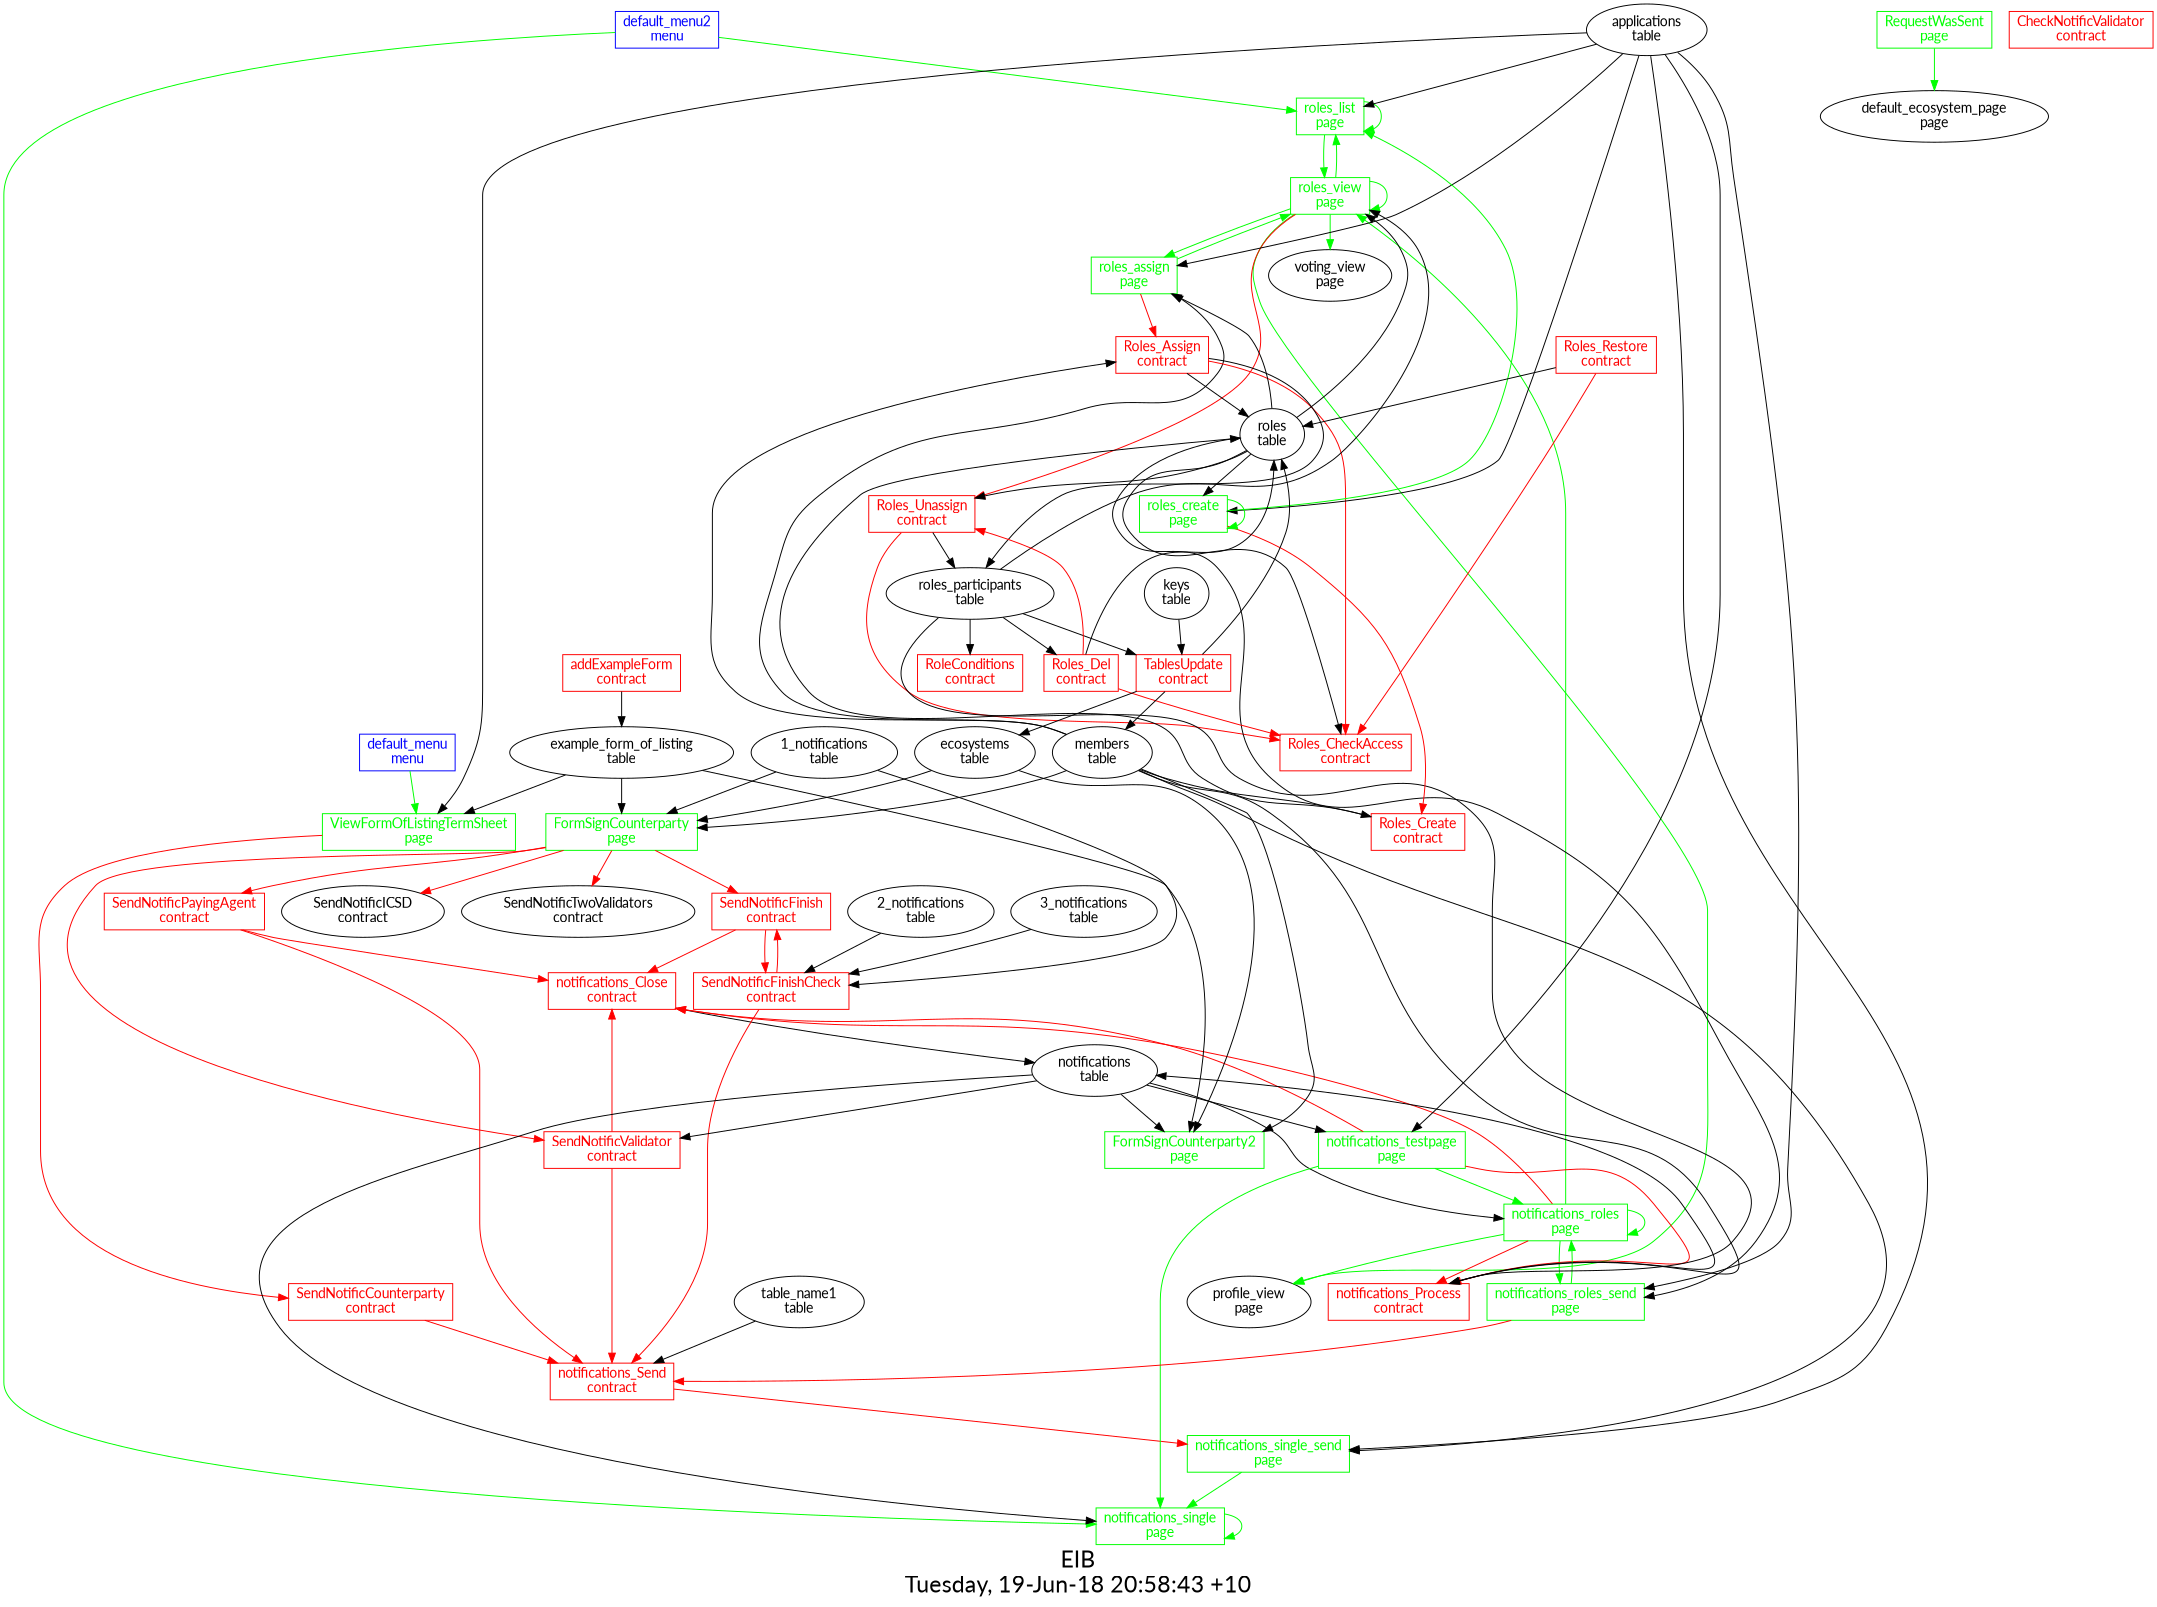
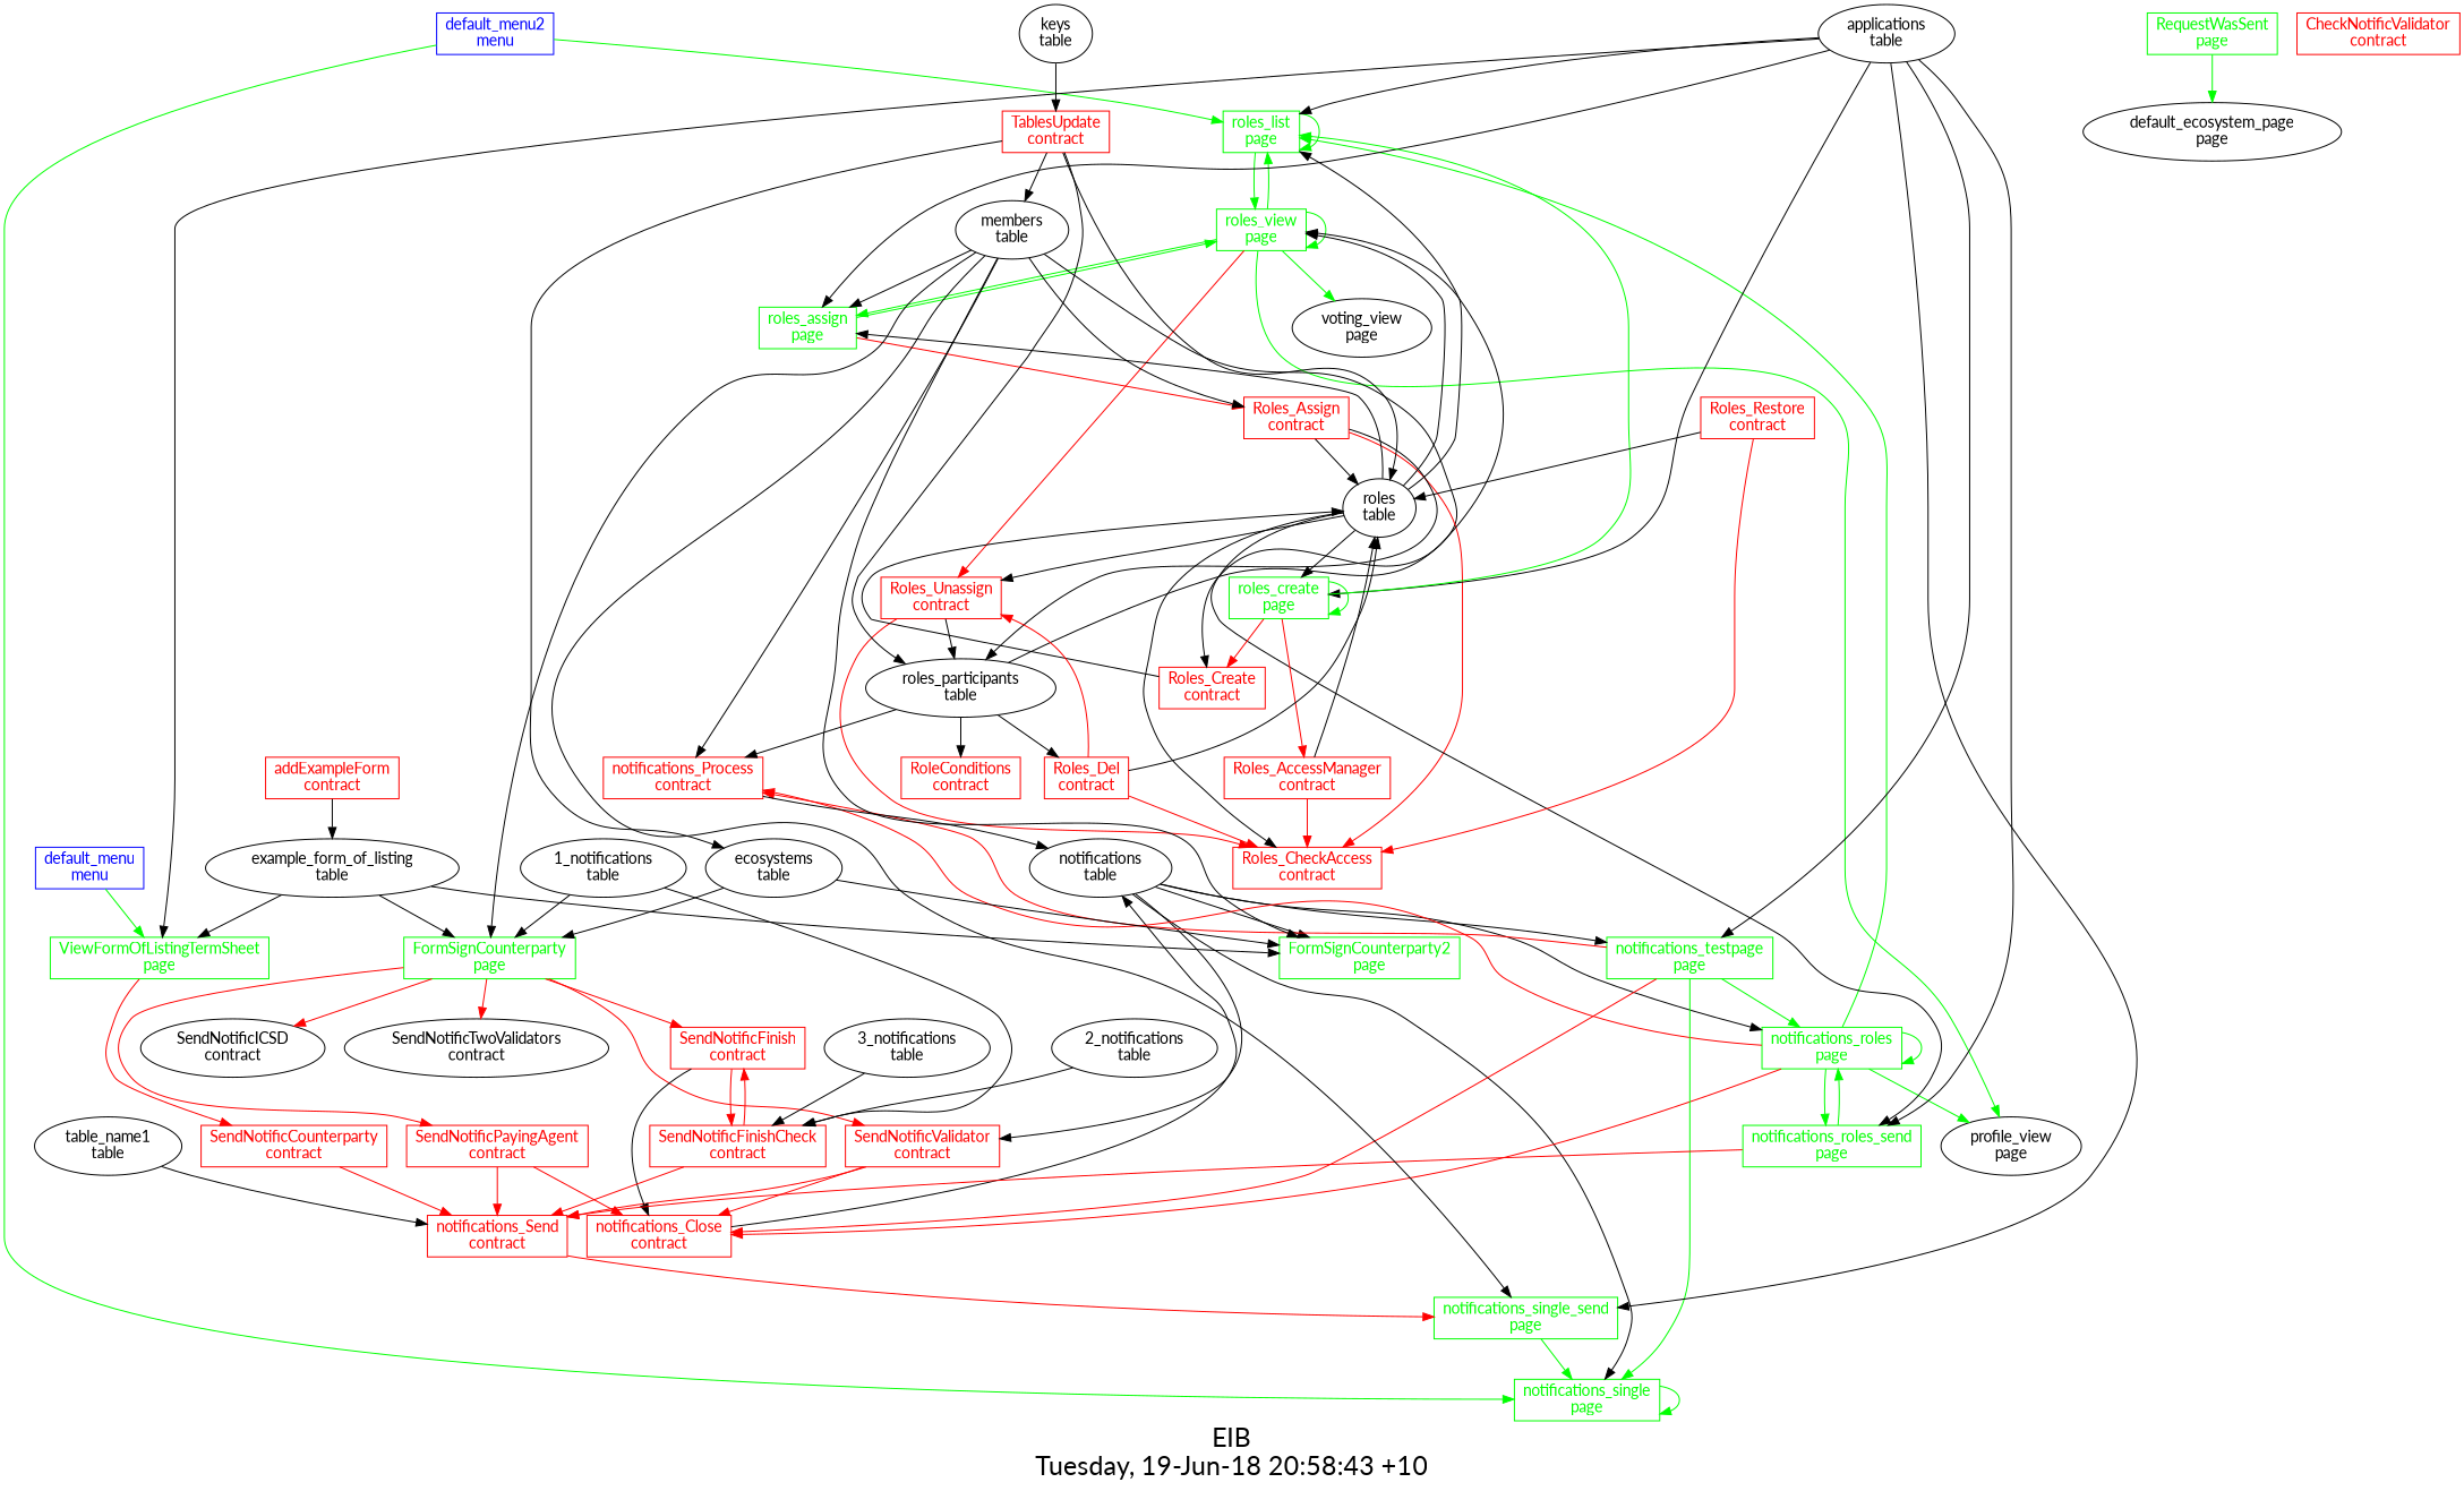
  digraph {
    fontname=Lato
    fontsize=24
    label="EIB\nTuesday, 19-Jun-18 20:58:43 +10"
    nojustify=true
    ordering=out
    rankdir=TB
    node [color=red fontcolor=red fontname=Lato group=contracts shape=record]
    edge [fontname=Lato]
    "default_menu\nmenu" [color=blue fontcolor=blue group=menus]
    "ViewFormOfListingTermSheet\npage" [color=green fontcolor=green group=pages]
    "SendNotificCounterparty\ncontract"
    "notifications_Send\ncontract"
    "default_menu2\nmenu" [color=blue fontcolor=blue group=menus]
    "notifications_single\npage" [color=green fontcolor=green group=pages]
    "roles_list\npage" [color=green fontcolor=green group=pages]
    "roles_view\npage" [color=green fontcolor=green group=pages]
    "roles_assign\npage" [color=green fontcolor=green group=pages]
    "profile_view\npage" [color="" fontcolor="" group="" shape=""]
    "Roles_Unassign\ncontract"
    "voting_view\npage" [color="" fontcolor="" group="" shape=""]
    "FormSignCounterparty\npage" [color=green fontcolor=green group=pages]
    "SendNotificPayingAgent\ncontract"
    "SendNotificICSD\ncontract" [color="" fontcolor="" group="" shape=""]
    "SendNotificTwoValidators\ncontract" [color="" fontcolor="" group="" shape=""]
    "SendNotificValidator\ncontract"
    "SendNotificFinish\ncontract"
    "notifications_Close\ncontract"
    "SendNotificFinishCheck\ncontract"
    "notifications\ntable" [color="" fontcolor="" group="" shape=""]
    "notifications_single_send\npage" [color=green fontcolor=green group=pages]
    "FormSignCounterparty2\npage" [color=green fontcolor=green group=pages]
    "notifications_roles\npage" [color=green fontcolor=green group=pages]
    "notifications_testpage\npage" [color=green fontcolor=green group=pages]
    "notifications_Process\ncontract"
    "notifications_roles_send\npage" [color=green fontcolor=green group=pages]
    "example_form_of_listing\ntable" [group=tables color="" fontcolor="" shape=""]
    "ecosystems\ntable" [color="" fontcolor="" group="" shape=""]
    "members\ntable" [color="" fontcolor="" group="" shape=""]
    "Roles_Assign\ncontract"
    "Roles_Create\ncontract"
    "roles\ntable" [color="" fontcolor="" group="" shape=""]
    "Roles_CheckAccess\ncontract"
    "roles_participants\ntable" [color="" fontcolor="" group="" shape=""]
    "RequestWasSent\npage" [color=green fontcolor=green group=pages]
    "default_ecosystem_page\npage" [color="" fontcolor="" group="" shape=""]
    "applications\ntable" [color="" fontcolor="" group="" shape=""]
    "roles_create\npage" [color=green fontcolor=green group=pages]
+   "Roles_AccessManager\ncontract"
    "RoleConditions\ncontract"
    "Roles_Del\ncontract"
    "CheckNotificValidator\ncontract"
    "Roles_Restore\ncontract"
    "1_notifications\ntable" [color="" fontcolor="" group="" shape=""]
    "2_notifications\ntable" [color="" fontcolor="" group="" shape=""]
    "3_notifications\ntable" [color="" fontcolor="" group="" shape=""]
    "TablesUpdate\ncontract"
    "keys\ntable" [color="" fontcolor="" group="" shape=""]
    "addExampleForm\ncontract"
    "table_name1\ntable" [color="" fontcolor="" group="" shape=""]
    "default_menu\nmenu" -> "ViewFormOfListingTermSheet\npage" [color=green]
    "ViewFormOfListingTermSheet\npage" -> "SendNotificCounterparty\ncontract" [color=red]
    "SendNotificCounterparty\ncontract" -> "notifications_Send\ncontract" [color=red]
    "notifications_Send\ncontract" -> "notifications_single_send\npage" [color=red]
    "default_menu2\nmenu" -> "notifications_single\npage" [color=green]
    "default_menu2\nmenu" -> "roles_list\npage" [color=green]
    "notifications_single\npage" -> "notifications_single\npage" [color=green]
    "roles_list\npage" -> "roles_list\npage" [color=green]
    "roles_list\npage" -> "roles_view\npage" [color=green]
    "roles_view\npage" -> "roles_list\npage" [color=green]
    "roles_view\npage" -> "roles_view\npage" [color=green]
    "roles_view\npage" -> "roles_assign\npage" [color=green]
    "roles_view\npage" -> "profile_view\npage" [color=green]
    "roles_view\npage" -> "Roles_Unassign\ncontract" [color=red]
    "roles_view\npage" -> "voting_view\npage" [color=green]
    "roles_assign\npage" -> "roles_view\npage" [color=green]
    "roles_assign\npage" -> "Roles_Assign\ncontract" [color=red]
    "Roles_Unassign\ncontract" -> "Roles_CheckAccess\ncontract" [color=red]
    "Roles_Unassign\ncontract" -> "roles_participants\ntable"
    "FormSignCounterparty\npage" -> "SendNotificPayingAgent\ncontract" [color=red]
    "FormSignCounterparty\npage" -> "SendNotificICSD\ncontract" [color=red]
    "FormSignCounterparty\npage" -> "SendNotificTwoValidators\ncontract" [color=red]
    "FormSignCounterparty\npage" -> "SendNotificValidator\ncontract" [color=red]
    "FormSignCounterparty\npage" -> "SendNotificFinish\ncontract" [color=red]
    "SendNotificPayingAgent\ncontract" -> "notifications_Send\ncontract" [color=red]
    "SendNotificPayingAgent\ncontract" -> "notifications_Close\ncontract" [color=red]
    "SendNotificValidator\ncontract" -> "notifications_Send\ncontract" [color=red]
    "SendNotificValidator\ncontract" -> "notifications_Close\ncontract" [color=red]
-   "SendNotificFinish\ncontract" -> "notifications_Close\ncontract" [color=red]
+   "SendNotificFinish\ncontract" -> "notifications_Close\ncontract" [color=black]
    "SendNotificFinish\ncontract" -> "SendNotificFinishCheck\ncontract" [color=red]
    "notifications_Close\ncontract" -> "notifications\ntable"
    "SendNotificFinishCheck\ncontract" -> "notifications_Send\ncontract" [color=red]
    "SendNotificFinishCheck\ncontract" -> "SendNotificFinish\ncontract" [color=red]
    "notifications\ntable" -> "notifications_single\npage"
    "notifications\ntable" -> "SendNotificValidator\ncontract"
    "notifications\ntable" -> "FormSignCounterparty2\npage"
    "notifications\ntable" -> "notifications_roles\npage"
    "notifications\ntable" -> "notifications_testpage\npage"
    "notifications_single_send\npage" -> "notifications_single\npage" [color=green]
-   "notifications_roles\npage" -> "roles_view\npage" [color=green]
+   "notifications_roles\npage" -> "roles_list\npage" [color=green]
    "notifications_roles\npage" -> "profile_view\npage" [color=green]
    "notifications_roles\npage" -> "notifications_Close\ncontract" [color=red]
    "notifications_roles\npage" -> "notifications_roles\npage" [color=green]
    "notifications_roles\npage" -> "notifications_Process\ncontract" [color=red]
    "notifications_roles\npage" -> "notifications_roles_send\npage" [color=green]
    "notifications_testpage\npage" -> "notifications_single\npage" [color=green]
    "notifications_testpage\npage" -> "notifications_Close\ncontract" [color=red]
    "notifications_testpage\npage" -> "notifications_roles\npage" [color=green]
    "notifications_testpage\npage" -> "notifications_Process\ncontract" [color=red]
    "notifications_Process\ncontract" -> "notifications\ntable"
    "notifications_roles_send\npage" -> "notifications_Send\ncontract" [color=red]
    "notifications_roles_send\npage" -> "notifications_roles\npage" [color=green]
    "example_form_of_listing\ntable" -> "ViewFormOfListingTermSheet\npage"
    "example_form_of_listing\ntable" -> "FormSignCounterparty\npage"
    "example_form_of_listing\ntable" -> "FormSignCounterparty2\npage"
    "ecosystems\ntable" -> "FormSignCounterparty\npage"
    "ecosystems\ntable" -> "FormSignCounterparty2\npage"
    "members\ntable" -> "roles_assign\npage"
    "members\ntable" -> "FormSignCounterparty\npage"
    "members\ntable" -> "notifications_single_send\npage"
    "members\ntable" -> "FormSignCounterparty2\npage"
    "members\ntable" -> "notifications_Process\ncontract"
    "members\ntable" -> "Roles_Assign\ncontract"
    "members\ntable" -> "Roles_Create\ncontract"
    "Roles_Assign\ncontract" -> "roles\ntable"
    "Roles_Assign\ncontract" -> "Roles_CheckAccess\ncontract" [color=red]
    "Roles_Assign\ncontract" -> "roles_participants\ntable"
    "Roles_Create\ncontract" -> "roles\ntable"
+   "roles\ntable" -> "roles_list\npage"
    "roles\ntable" -> "roles_view\npage"
    "roles\ntable" -> "roles_assign\npage"
    "roles\ntable" -> "Roles_Unassign\ncontract"
    "roles\ntable" -> "notifications_roles_send\npage"
    "roles\ntable" -> "Roles_CheckAccess\ncontract"
    "roles\ntable" -> "roles_create\npage"
    "roles_participants\ntable" -> "roles_view\npage"
    "roles_participants\ntable" -> "notifications_Process\ncontract"
    "roles_participants\ntable" -> "RoleConditions\ncontract"
    "roles_participants\ntable" -> "Roles_Del\ncontract"
    "RequestWasSent\npage" -> "default_ecosystem_page\npage" [color=green]
    "applications\ntable" -> "ViewFormOfListingTermSheet\npage"
    "applications\ntable" -> "roles_list\npage"
    "applications\ntable" -> "roles_assign\npage"
    "applications\ntable" -> "notifications_single_send\npage"
    "applications\ntable" -> "notifications_testpage\npage"
    "applications\ntable" -> "notifications_roles_send\npage"
    "applications\ntable" -> "roles_create\npage"
    "roles_create\npage" -> "roles_list\npage" [color=green]
    "roles_create\npage" -> "Roles_Create\ncontract" [color=red]
    "roles_create\npage" -> "roles_create\npage" [color=green]
+   "roles_create\npage" -> "Roles_AccessManager\ncontract" [color=red]
+   "Roles_AccessManager\ncontract" -> "roles\ntable"
+   "Roles_AccessManager\ncontract" -> "Roles_CheckAccess\ncontract" [color=red]
    "Roles_Del\ncontract" -> "Roles_Unassign\ncontract" [color=red]
    "Roles_Del\ncontract" -> "roles\ntable"
    "Roles_Del\ncontract" -> "Roles_CheckAccess\ncontract" [color=red]
    "Roles_Restore\ncontract" -> "roles\ntable"
    "Roles_Restore\ncontract" -> "Roles_CheckAccess\ncontract" [color=red]
    "1_notifications\ntable" -> "FormSignCounterparty\npage"
    "1_notifications\ntable" -> "SendNotificFinishCheck\ncontract"
    "2_notifications\ntable" -> "SendNotificFinishCheck\ncontract"
    "3_notifications\ntable" -> "SendNotificFinishCheck\ncontract"
    "TablesUpdate\ncontract" -> "ecosystems\ntable"
    "TablesUpdate\ncontract" -> "members\ntable"
    "TablesUpdate\ncontract" -> "roles\ntable"
-   "roles_participants\ntable" -> "TablesUpdate\ncontract"
+   "TablesUpdate\ncontract" -> "roles_participants\ntable"
    "keys\ntable" -> "TablesUpdate\ncontract"
    "addExampleForm\ncontract" -> "example_form_of_listing\ntable"
    "table_name1\ntable" -> "notifications_Send\ncontract"
  }
